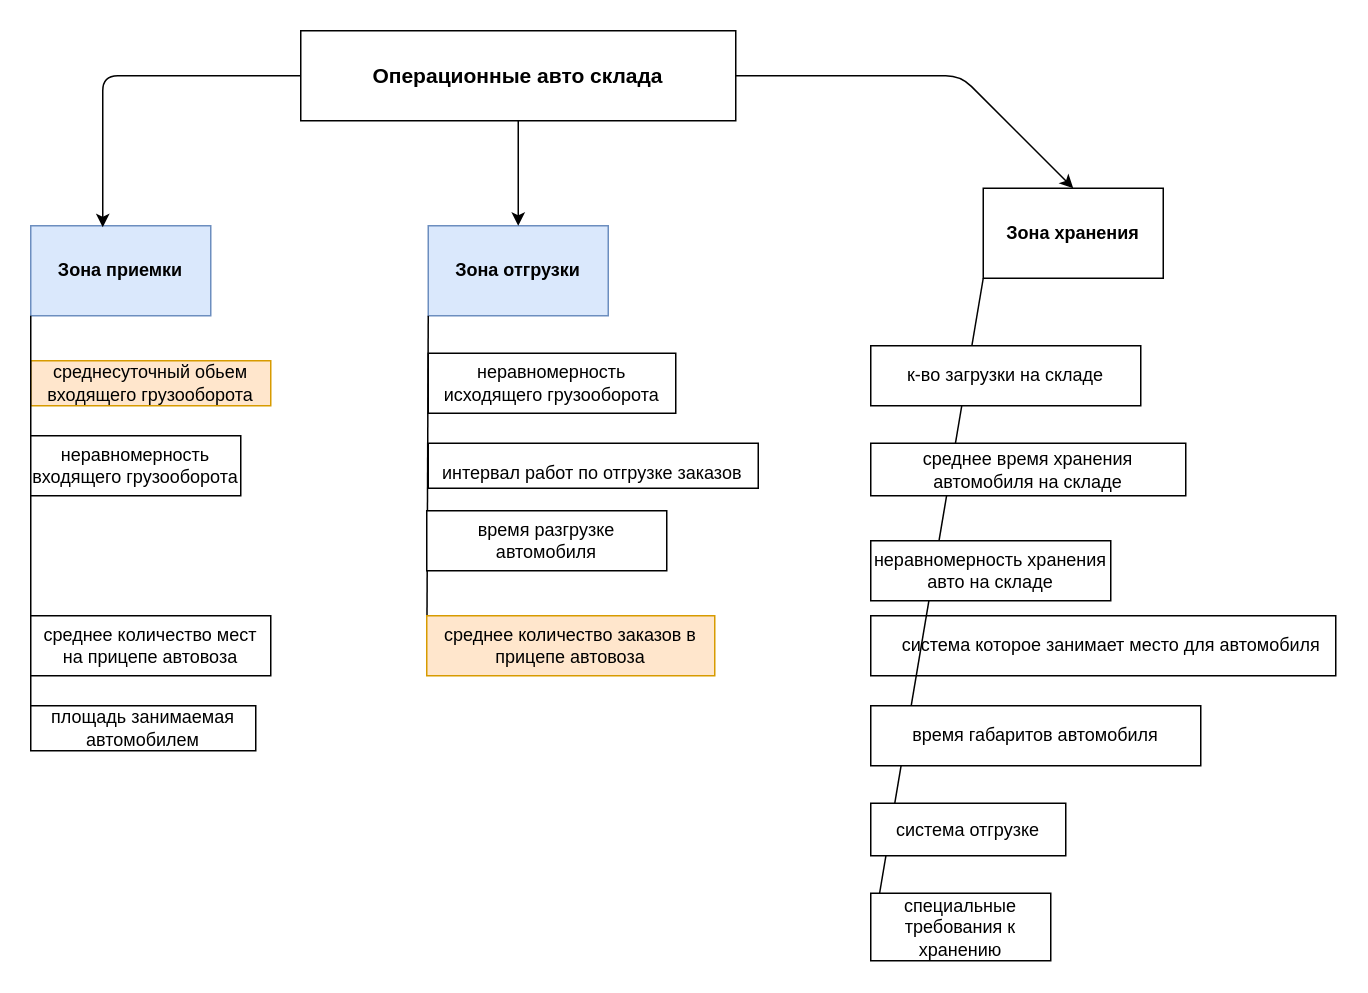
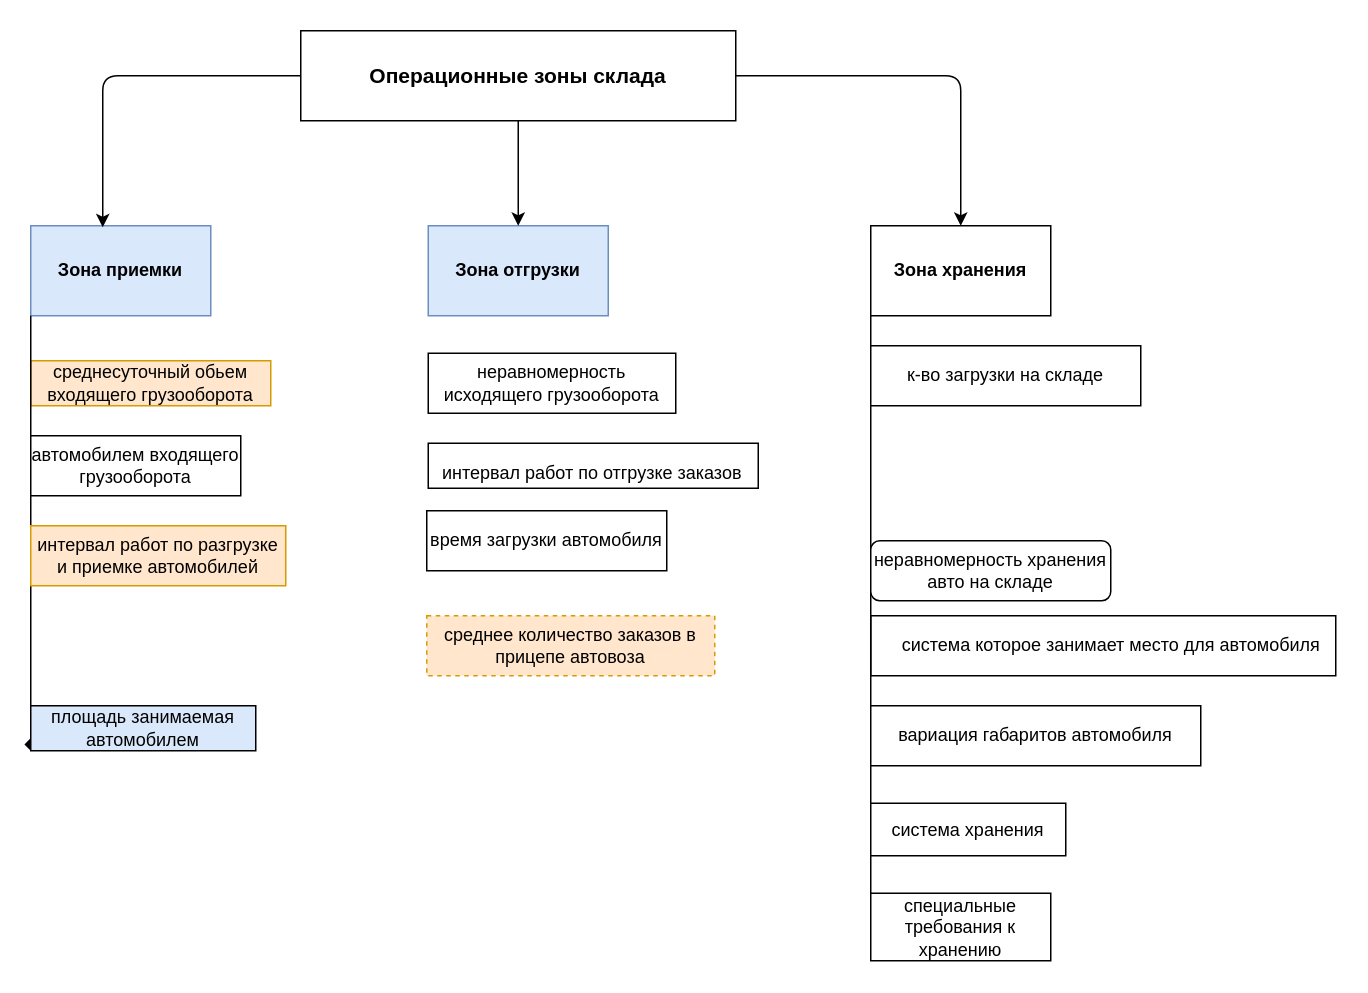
  <mxCell id="0" />
  <mxCell id="1" parent="0" />
  <mxCell id="2" value="" style="rounded=0;whiteSpace=wrap;html=1;" vertex="1" parent="1"><mxGeometry x="580" y="410" width="310" height="40" as="geometry" /></mxCell>
  <mxCell id="3" value="" style="rounded=0;whiteSpace=wrap;html=1;" vertex="1" parent="1"><mxGeometry x="285" y="295" width="220" height="30" as="geometry" /></mxCell>
- <mxCell id="4" value="&lt;b&gt;&lt;font style=&quot;font-size: 14px&quot;&gt;Операционные авто склада&lt;/font&gt;&lt;/b&gt;" style="rounded=0;whiteSpace=wrap;html=1;" vertex="1" parent="1"><mxGeometry x="200" y="20" width="290" height="60" as="geometry" /></mxCell>
+ <mxCell id="4" value="&lt;b&gt;&lt;font style=&quot;font-size: 14px&quot;&gt;Операционные зоны склада&lt;/font&gt;&lt;/b&gt;" style="rounded=0;whiteSpace=wrap;html=1;" vertex="1" parent="1"><mxGeometry x="200" y="20" width="290" height="60" as="geometry" /></mxCell>
  <mxCell id="5" value="&lt;b&gt;Зона приемки&lt;/b&gt;" style="rounded=0;whiteSpace=wrap;html=1;fillColor=#dae8fc;strokeColor=#6c8ebf;" vertex="1" parent="1"><mxGeometry x="20" y="150" width="120" height="60" as="geometry" /></mxCell>
  <mxCell id="6" value="&lt;b&gt;Зона отгрузки&lt;/b&gt;" style="rounded=0;whiteSpace=wrap;html=1;fillColor=#dae8fc;strokeColor=#6c8ebf;" vertex="1" parent="1"><mxGeometry x="285" y="150" width="120" height="60" as="geometry" /></mxCell>
- <mxCell id="7" value="&lt;b&gt;Зона хранения&lt;/b&gt;" style="rounded=0;whiteSpace=wrap;html=1;" vertex="1" parent="1"><mxGeometry x="655" y="125" width="120" height="60" as="geometry" /></mxCell>
+ <mxCell id="7" value="&lt;b&gt;Зона хранения&lt;/b&gt;" style="rounded=0;whiteSpace=wrap;html=1;" vertex="1" parent="1"><mxGeometry x="580" y="150" width="120" height="60" as="geometry" /></mxCell>
  <mxCell id="8" value="" style="endArrow=classic;html=1;exitX=0;exitY=0.5;exitDx=0;exitDy=0;entryX=0.4;entryY=0.017;entryDx=0;entryDy=0;entryPerimeter=0;" edge="1" parent="1" source="4" target="5"><mxGeometry width="50" height="50" relative="1" as="geometry"><mxPoint x="30" y="100" as="sourcePoint" /><mxPoint x="80" y="50" as="targetPoint" /><Array as="points"><mxPoint x="68" y="50" /></Array></mxGeometry></mxCell>
  <mxCell id="9" value="" style="endArrow=classic;html=1;exitX=0.5;exitY=1;exitDx=0;exitDy=0;entryX=0.5;entryY=0;entryDx=0;entryDy=0;" edge="1" parent="1" source="4" target="6"><mxGeometry width="50" height="50" relative="1" as="geometry"><mxPoint x="310" y="150" as="sourcePoint" /><mxPoint x="360" y="100" as="targetPoint" /></mxGeometry></mxCell>
  <mxCell id="10" value="" style="endArrow=classic;html=1;exitX=1;exitY=0.5;exitDx=0;exitDy=0;entryX=0.5;entryY=0;entryDx=0;entryDy=0;" edge="1" parent="1" source="4" target="7"><mxGeometry width="50" height="50" relative="1" as="geometry"><mxPoint x="560" y="110" as="sourcePoint" /><mxPoint x="610" y="60" as="targetPoint" /><Array as="points"><mxPoint x="640" y="50" /></Array></mxGeometry></mxCell>
  <mxCell id="11" value="среднесуточный обьем входящего грузооборота" style="rounded=0;whiteSpace=wrap;html=1;fillColor=#ffe6cc;strokeColor=#d79b00;" vertex="1" parent="1"><mxGeometry x="20" y="240" width="160" height="30" as="geometry" /></mxCell>
- <mxCell id="12" value="" style="endArrow=none;html=1;exitX=0;exitY=1;exitDx=0;exitDy=0;entryX=0;entryY=1;entryDx=0;entryDy=0;" edge="1" parent="1" source="5" target="16"><mxGeometry width="50" height="50" relative="1" as="geometry"><mxPoint x="-10" y="280" as="sourcePoint" /><mxPoint x="20" y="540" as="targetPoint" /></mxGeometry></mxCell>
- <mxCell id="13" value="неравномерность входящего грузооборота" style="rounded=0;whiteSpace=wrap;html=1;" vertex="1" parent="1"><mxGeometry x="20" y="290" width="140" height="40" as="geometry" /></mxCell>
- <mxCell id="15" value="среднее количество мест на прицепе автовоза" style="rounded=0;whiteSpace=wrap;html=1;" vertex="1" parent="1"><mxGeometry x="20" y="410" width="160" height="40" as="geometry" /></mxCell>
- <mxCell id="16" value="площадь занимаемая автомобилем" style="rounded=0;whiteSpace=wrap;html=1;" vertex="1" parent="1"><mxGeometry x="20" y="470" width="150" height="30" as="geometry" /></mxCell>
- <mxCell id="17" value="" style="endArrow=none;html=1;exitX=0;exitY=1;exitDx=0;exitDy=0;entryX=0;entryY=1;entryDx=0;entryDy=0;" edge="1" parent="1" source="6" target="21"><mxGeometry width="50" height="50" relative="1" as="geometry"><mxPoint x="280" y="370" as="sourcePoint" /><mxPoint x="285" y="470" as="targetPoint" /></mxGeometry></mxCell>
+ <mxCell id="12" value="" style="endArrow=diamond;html=1;exitX=0;exitY=1;exitDx=0;exitDy=0;entryX=0;entryY=1;entryDx=0;entryDy=0;" edge="1" parent="1" source="5" target="16"><mxGeometry width="50" height="50" relative="1" as="geometry"><mxPoint x="-10" y="280" as="sourcePoint" /><mxPoint x="20" y="540" as="targetPoint" /></mxGeometry></mxCell>
+ <mxCell id="13" value="автомобилем входящего грузооборота" style="rounded=0;whiteSpace=wrap;html=1;" vertex="1" parent="1"><mxGeometry x="20" y="290" width="140" height="40" as="geometry" /></mxCell>
+ <mxCell id="14" value="интервал работ по разгрузке и приемке автомобилей" style="rounded=0;whiteSpace=wrap;html=1;fillColor=#ffe6cc;strokeColor=#d79b00;" vertex="1" parent="1"><mxGeometry x="20" y="350" width="170" height="40" as="geometry" /></mxCell>
+ <mxCell id="16" value="площадь занимаемая автомобилем" style="rounded=0;whiteSpace=wrap;html=1;fillColor=#dae8fc;" vertex="1" parent="1"><mxGeometry x="20" y="470" width="150" height="30" as="geometry" /></mxCell>
  <mxCell id="18" value="неравномерность исходящего грузооборота" style="rounded=0;whiteSpace=wrap;html=1;" vertex="1" parent="1"><mxGeometry x="285" y="235" width="165" height="40" as="geometry" /></mxCell>
  <mxCell id="19" value="интервал работ по отгрузке заказов" style="text;html=1;align=center;verticalAlign=middle;resizable=0;points=[];autosize=1;" vertex="1" parent="1"><mxGeometry x="284" y="305" width="220" height="20" as="geometry" /></mxCell>
- <mxCell id="20" value="время разгрузке автомобиля" style="rounded=0;whiteSpace=wrap;html=1;" vertex="1" parent="1"><mxGeometry x="284" y="340" width="160" height="40" as="geometry" /></mxCell>
- <mxCell id="21" value="среднее количество заказов в прицепе автовоза" style="rounded=0;whiteSpace=wrap;html=1;fillColor=#ffe6cc;strokeColor=#d79b00;" vertex="1" parent="1"><mxGeometry x="284" y="410" width="192" height="40" as="geometry" /></mxCell>
+ <mxCell id="20" value="время загрузки автомобиля" style="rounded=0;whiteSpace=wrap;html=1;" vertex="1" parent="1"><mxGeometry x="284" y="340" width="160" height="40" as="geometry" /></mxCell>
+ <mxCell id="21" value="среднее количество заказов в прицепе автовоза" style="rounded=0;whiteSpace=wrap;html=1;fillColor=#ffe6cc;strokeColor=#d79b00;dashed=1;" vertex="1" parent="1"><mxGeometry x="284" y="410" width="192" height="40" as="geometry" /></mxCell>
  <mxCell id="22" value="" style="endArrow=none;html=1;exitX=0;exitY=1;exitDx=0;exitDy=0;" edge="1" parent="1" source="7"><mxGeometry width="50" height="50" relative="1" as="geometry"><mxPoint x="610" y="350" as="sourcePoint" /><mxPoint x="580" y="630" as="targetPoint" /></mxGeometry></mxCell>
  <mxCell id="23" value="к-во загрузки на складе" style="rounded=0;whiteSpace=wrap;html=1;" vertex="1" parent="1"><mxGeometry x="580" y="230" width="180" height="40" as="geometry" /></mxCell>
- <mxCell id="24" value="среднее время хранения автомобиля на складе" style="rounded=0;whiteSpace=wrap;html=1;" vertex="1" parent="1"><mxGeometry x="580" y="295" width="210" height="35" as="geometry" /></mxCell>
- <mxCell id="25" value="неравномерность хранения авто на складе" style="rounded=0;whiteSpace=wrap;html=1;" vertex="1" parent="1"><mxGeometry x="580" y="360" width="160" height="40" as="geometry" /></mxCell>
+ <mxCell id="25" value="неравномерность хранения авто на складе" style="whiteSpace=wrap;html=1;rounded=1;" vertex="1" parent="1"><mxGeometry x="580" y="360" width="160" height="40" as="geometry" /></mxCell>
  <mxCell id="26" value="система которое занимает место для автомобиля" style="text;html=1;align=center;verticalAlign=middle;resizable=0;points=[];autosize=1;" vertex="1" parent="1"><mxGeometry x="590" y="420" width="300" height="20" as="geometry" /></mxCell>
- <mxCell id="27" value="время габаритов автомобиля" style="rounded=0;whiteSpace=wrap;html=1;" vertex="1" parent="1"><mxGeometry x="580" y="470" width="220" height="40" as="geometry" /></mxCell>
- <mxCell id="28" value="система отгрузке" style="rounded=0;whiteSpace=wrap;html=1;" vertex="1" parent="1"><mxGeometry x="580" y="535" width="130" height="35" as="geometry" /></mxCell>
+ <mxCell id="27" value="вариация габаритов автомобиля" style="rounded=0;whiteSpace=wrap;html=1;" vertex="1" parent="1"><mxGeometry x="580" y="470" width="220" height="40" as="geometry" /></mxCell>
+ <mxCell id="28" value="система хранения" style="rounded=0;whiteSpace=wrap;html=1;" vertex="1" parent="1"><mxGeometry x="580" y="535" width="130" height="35" as="geometry" /></mxCell>
  <mxCell id="29" value="специальные требования к хранению" style="rounded=0;whiteSpace=wrap;html=1;" vertex="1" parent="1"><mxGeometry x="580" y="595" width="120" height="45" as="geometry" /></mxCell>
